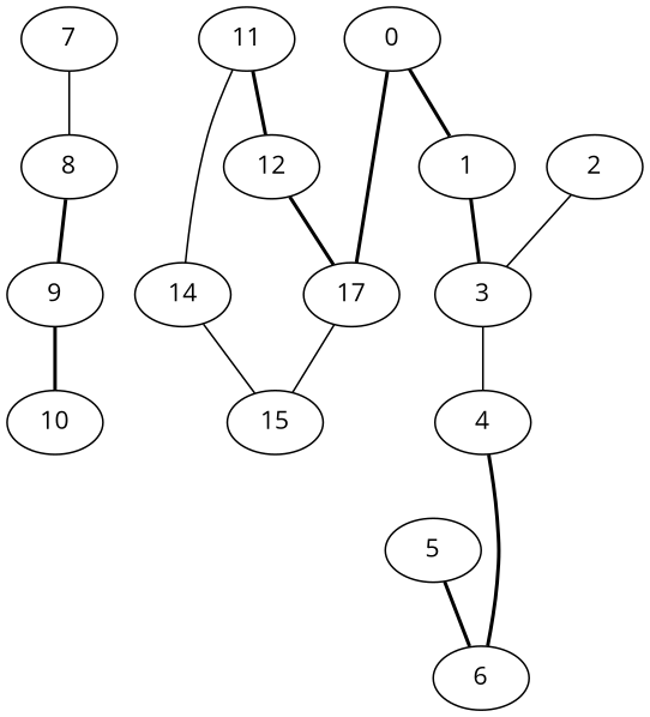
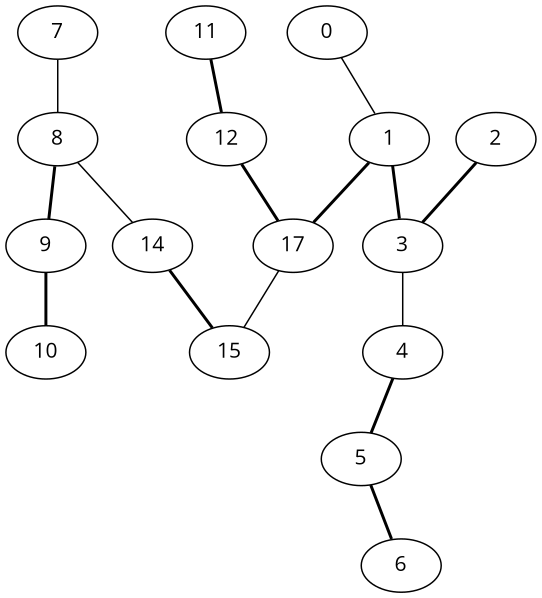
  graph {
    fontname="Open Sans"
    node [fontname="Open Sans"]
    edge [fontname="Open Sans" style=bold]
    0
    1
    n3 [label=17]
    3
    15
    2
    4
    5
    6
    7
    8
    14
    9
    10
    11
    12
-   0 -- 1
-   0 -- n3
+   0 -- 1 [style=solid]
+   1 -- n3
    1 -- 3
    n3 -- 15 [style=""]
    3 -- 4 [style=solid]
-   2 -- 3 [style=solid]
-   4 -- 6
+   2 -- 3
+   4 -- 5
    5 -- 6
    7 -- 8 [style=solid]
    8 -- 9
-   14 -- 15 [style=""]
+   14 -- 15
    9 -- 10
-   11 -- 14 [style=""]
+   8 -- 14 [style=""]
    11 -- 12
    12 -- n3
  }
